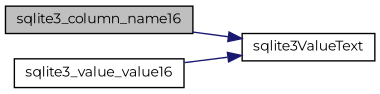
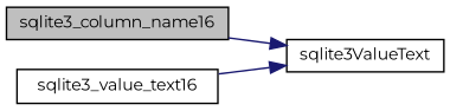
  digraph {
    fontname=Montserrat
    rankdir=LR
    node [color=black fillcolor=white fontname=Montserrat fontsize=10 shape=record style=filled]
    edge [color=midnightblue fontname=Montserrat fontsize=10 labelfontname=Helvetica labelfontsize=10 style=solid]
    n1 [fillcolor=grey75 fontcolor=black height=0.2 label=sqlite3_column_name16 width=0.4]
    n2 [height=0.2 label=sqlite3ValueText width=0.4]
-   n3 [height=0.2 label=sqlite3_value_value16 width=0.4]
+   n3 [height=0.2 label=sqlite3_value_text16 width=0.4]
    n1 -> n2
    n3 -> n2
  }
